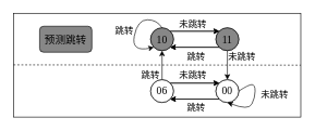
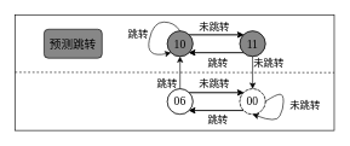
  <mxCell id="0" />
  <mxCell id="1" parent="0" />
  <mxCell id="2" value="" style="rounded=0;whiteSpace=wrap;html=1;fontSize=16;fillColor=#ffffff;" vertex="1" parent="1"><mxGeometry x="20" y="20" width="440" height="160" as="geometry" /></mxCell>
  <mxCell id="3" value="&lt;font style=&quot;font-size: 16px&quot; face=&quot;霞鹜文楷&quot;&gt;预测跳转&lt;/font&gt;" style="whiteSpace=wrap;html=1;fillColor=#878787;rounded=1;" vertex="1" parent="1"><mxGeometry x="60" y="40" width="80" height="40" as="geometry" /></mxCell>
  <mxCell id="4" value="" style="endArrow=none;dashed=1;html=1;rounded=0;fontSize=16;entryX=1;entryY=0.5;entryDx=0;entryDy=0;" edge="1" parent="1" target="2"><mxGeometry width="50" height="50" relative="1" as="geometry"><mxPoint x="20" y="99.5" as="sourcePoint" /><mxPoint x="380" y="100" as="targetPoint" /></mxGeometry></mxCell>
  <mxCell id="5" style="edgeStyle=orthogonalEdgeStyle;rounded=0;orthogonalLoop=1;jettySize=auto;html=1;exitX=1;exitY=0;exitDx=0;exitDy=0;entryX=0;entryY=0;entryDx=0;entryDy=0;fontSize=16;" edge="1" parent="1" source="6" target="8"><mxGeometry relative="1" as="geometry" /></mxCell>
  <mxCell id="6" value="10" style="ellipse;whiteSpace=wrap;html=1;aspect=fixed;fontSize=16;fillColor=#878787;" vertex="1" parent="1"><mxGeometry x="230" y="42.5" width="35" height="35" as="geometry" /></mxCell>
  <mxCell id="7" style="edgeStyle=orthogonalEdgeStyle;rounded=0;orthogonalLoop=1;jettySize=auto;html=1;exitX=0;exitY=1;exitDx=0;exitDy=0;entryX=1;entryY=1;entryDx=0;entryDy=0;fontSize=16;" edge="1" parent="1" source="8" target="6"><mxGeometry relative="1" as="geometry" /></mxCell>
  <mxCell id="8" value="11" style="ellipse;whiteSpace=wrap;html=1;aspect=fixed;fontSize=16;fillColor=#878787;" vertex="1" parent="1"><mxGeometry x="330" y="42.5" width="35" height="35" as="geometry" /></mxCell>
  <mxCell id="9" style="edgeStyle=orthogonalEdgeStyle;rounded=0;orthogonalLoop=1;jettySize=auto;html=1;exitX=1;exitY=0;exitDx=0;exitDy=0;entryX=0;entryY=0;entryDx=0;entryDy=0;fontSize=16;" edge="1" parent="1" source="10" target="13"><mxGeometry relative="1" as="geometry" /></mxCell>
  <mxCell id="10" value="&lt;font face=&quot;霞鹜文楷&quot;&gt;10&lt;/font&gt;" style="ellipse;whiteSpace=wrap;html=1;aspect=fixed;fontSize=16;fillColor=#878787;" vertex="1" parent="1"><mxGeometry x="230" y="42.5" width="35" height="35" as="geometry" /></mxCell>
  <mxCell id="11" style="edgeStyle=orthogonalEdgeStyle;rounded=0;orthogonalLoop=1;jettySize=auto;html=1;exitX=0;exitY=1;exitDx=0;exitDy=0;entryX=1;entryY=1;entryDx=0;entryDy=0;fontSize=16;" edge="1" parent="1" source="13" target="10"><mxGeometry relative="1" as="geometry" /></mxCell>
  <mxCell id="12" style="edgeStyle=orthogonalEdgeStyle;rounded=0;orthogonalLoop=1;jettySize=auto;html=1;entryX=0.5;entryY=0;entryDx=0;entryDy=0;fontSize=14;" edge="1" parent="1" source="13" target="26"><mxGeometry relative="1" as="geometry" /></mxCell>
  <mxCell id="13" value="&lt;font face=&quot;霞鹜文楷&quot;&gt;11&lt;/font&gt;" style="ellipse;whiteSpace=wrap;html=1;aspect=fixed;fontSize=16;fillColor=#878787;" vertex="1" parent="1"><mxGeometry x="330" y="42.5" width="35" height="35" as="geometry" /></mxCell>
  <mxCell id="14" value="" style="curved=1;endArrow=classic;html=1;rounded=0;fontSize=16;entryX=0;entryY=1;entryDx=0;entryDy=0;exitX=0.5;exitY=0;exitDx=0;exitDy=0;" edge="1" parent="1" source="10" target="10"><mxGeometry width="50" height="50" relative="1" as="geometry"><mxPoint x="160" y="0" as="sourcePoint" /><mxPoint x="210" y="-50" as="targetPoint" /><Array as="points"><mxPoint x="240" y="30" /><mxPoint x="210" y="30" /><mxPoint x="200" y="80" /></Array></mxGeometry></mxCell>
  <mxCell id="15" value="&lt;font style=&quot;font-size: 14px&quot; face=&quot;霞鹜文楷&quot;&gt;未跳转&lt;/font&gt;" style="text;html=1;strokeColor=none;fillColor=none;align=center;verticalAlign=middle;whiteSpace=wrap;rounded=0;fontSize=16;" vertex="1" parent="1"><mxGeometry x="265" y="20" width="60" height="30" as="geometry" /></mxCell>
  <mxCell id="16" value="&lt;font face=&quot;霞鹜文楷&quot; style=&quot;font-size: 14px&quot;&gt;跳转&lt;/font&gt;" style="text;html=1;strokeColor=none;fillColor=none;align=center;verticalAlign=middle;whiteSpace=wrap;rounded=0;fontSize=16;" vertex="1" parent="1"><mxGeometry x="270" y="70" width="60" height="30" as="geometry" /></mxCell>
  <mxCell id="17" value="&lt;font face=&quot;霞鹜文楷&quot; style=&quot;font-size: 14px&quot;&gt;跳转&lt;/font&gt;" style="text;html=1;strokeColor=none;fillColor=none;align=center;verticalAlign=middle;whiteSpace=wrap;rounded=0;fontSize=16;" vertex="1" parent="1"><mxGeometry x="160" y="30" width="60" height="30" as="geometry" /></mxCell>
  <mxCell id="18" style="edgeStyle=orthogonalEdgeStyle;rounded=0;orthogonalLoop=1;jettySize=auto;html=1;exitX=1;exitY=0;exitDx=0;exitDy=0;entryX=0;entryY=0;entryDx=0;entryDy=0;fontSize=16;" edge="1" parent="1" source="19" target="21"><mxGeometry relative="1" as="geometry" /></mxCell>
  <mxCell id="19" value="10" style="ellipse;whiteSpace=wrap;html=1;aspect=fixed;fontSize=16;fillColor=#878787;" vertex="1" parent="1"><mxGeometry x="230" y="122.5" width="35" height="35" as="geometry" /></mxCell>
  <mxCell id="20" style="edgeStyle=orthogonalEdgeStyle;rounded=0;orthogonalLoop=1;jettySize=auto;html=1;exitX=0;exitY=1;exitDx=0;exitDy=0;entryX=1;entryY=1;entryDx=0;entryDy=0;fontSize=16;" edge="1" parent="1" source="21" target="19"><mxGeometry relative="1" as="geometry" /></mxCell>
  <mxCell id="21" value="11" style="ellipse;whiteSpace=wrap;html=1;aspect=fixed;fontSize=16;fillColor=#878787;" vertex="1" parent="1"><mxGeometry x="330" y="122.5" width="35" height="35" as="geometry" /></mxCell>
  <mxCell id="22" style="edgeStyle=orthogonalEdgeStyle;rounded=0;orthogonalLoop=1;jettySize=auto;html=1;exitX=1;exitY=0;exitDx=0;exitDy=0;entryX=0;entryY=0;entryDx=0;entryDy=0;fontSize=16;" edge="1" parent="1" source="24" target="26"><mxGeometry relative="1" as="geometry" /></mxCell>
  <mxCell id="23" style="edgeStyle=orthogonalEdgeStyle;rounded=0;orthogonalLoop=1;jettySize=auto;html=1;entryX=0.5;entryY=1;entryDx=0;entryDy=0;fontSize=14;" edge="1" parent="1" source="24" target="10"><mxGeometry relative="1" as="geometry" /></mxCell>
  <mxCell id="24" value="&lt;font face=&quot;霞鹜文楷&quot;&gt;06&lt;/font&gt;" style="ellipse;whiteSpace=wrap;html=1;aspect=fixed;fontSize=16;fillColor=#ffffff;" vertex="1" parent="1"><mxGeometry x="230" y="122.5" width="35" height="35" as="geometry" /></mxCell>
  <mxCell id="25" style="edgeStyle=orthogonalEdgeStyle;rounded=0;orthogonalLoop=1;jettySize=auto;html=1;exitX=0;exitY=1;exitDx=0;exitDy=0;entryX=1;entryY=1;entryDx=0;entryDy=0;fontSize=16;" edge="1" parent="1" source="26" target="24"><mxGeometry relative="1" as="geometry" /></mxCell>
- <mxCell id="26" value="&lt;font face=&quot;霞鹜文楷&quot;&gt;00&lt;br&gt;&lt;/font&gt;" style="ellipse;whiteSpace=wrap;html=1;aspect=fixed;fontSize=16;fillColor=#ffffff;" vertex="1" parent="1"><mxGeometry x="330" y="122.5" width="35" height="35" as="geometry" /></mxCell>
+ <mxCell id="26" value="&lt;font face=&quot;霞鹜文楷&quot;&gt;00&lt;br&gt;&lt;/font&gt;" style="ellipse;whiteSpace=wrap;html=1;aspect=fixed;fontSize=16;fillColor=#ffffff;dashed=1;" vertex="1" parent="1"><mxGeometry x="330" y="122.5" width="35" height="35" as="geometry" /></mxCell>
  <mxCell id="27" value="&lt;font style=&quot;font-size: 14px&quot; face=&quot;霞鹜文楷&quot;&gt;未跳转&lt;/font&gt;" style="text;html=1;strokeColor=none;fillColor=none;align=center;verticalAlign=middle;whiteSpace=wrap;rounded=0;fontSize=16;" vertex="1" parent="1"><mxGeometry x="265" y="100" width="60" height="30" as="geometry" /></mxCell>
  <mxCell id="28" value="&lt;font face=&quot;霞鹜文楷&quot; style=&quot;font-size: 14px&quot;&gt;跳转&lt;/font&gt;" style="text;html=1;strokeColor=none;fillColor=none;align=center;verticalAlign=middle;whiteSpace=wrap;rounded=0;fontSize=16;" vertex="1" parent="1"><mxGeometry x="270" y="150" width="60" height="30" as="geometry" /></mxCell>
  <mxCell id="29" value="&lt;font style=&quot;font-size: 14px&quot; face=&quot;霞鹜文楷&quot;&gt;未跳转&lt;/font&gt;" style="text;html=1;strokeColor=none;fillColor=none;align=center;verticalAlign=middle;whiteSpace=wrap;rounded=0;fontSize=16;" vertex="1" parent="1"><mxGeometry x="340" y="70" width="60" height="30" as="geometry" /></mxCell>
  <mxCell id="30" value="&lt;font face=&quot;霞鹜文楷&quot; style=&quot;font-size: 14px&quot;&gt;跳转&lt;/font&gt;" style="text;html=1;strokeColor=none;fillColor=none;align=center;verticalAlign=middle;whiteSpace=wrap;rounded=0;fontSize=16;" vertex="1" parent="1"><mxGeometry x="200" y="100" width="60" height="30" as="geometry" /></mxCell>
  <mxCell id="31" value="" style="curved=1;endArrow=classic;html=1;rounded=0;fontSize=14;entryX=0.5;entryY=1;entryDx=0;entryDy=0;exitX=1;exitY=0.5;exitDx=0;exitDy=0;" edge="1" parent="1" source="26" target="26"><mxGeometry width="50" height="50" relative="1" as="geometry"><mxPoint x="330" y="70" as="sourcePoint" /><mxPoint x="380" y="20" as="targetPoint" /><Array as="points"><mxPoint x="380" y="130" /><mxPoint x="390" y="130" /><mxPoint x="390" y="150" /><mxPoint x="380" y="170" /></Array></mxGeometry></mxCell>
  <mxCell id="32" value="&lt;font style=&quot;font-size: 14px&quot; face=&quot;霞鹜文楷&quot;&gt;未跳转&lt;/font&gt;" style="text;html=1;strokeColor=none;fillColor=none;align=center;verticalAlign=middle;whiteSpace=wrap;rounded=0;fontSize=16;" vertex="1" parent="1"><mxGeometry x="390" y="130" width="60" height="30" as="geometry" /></mxCell>
